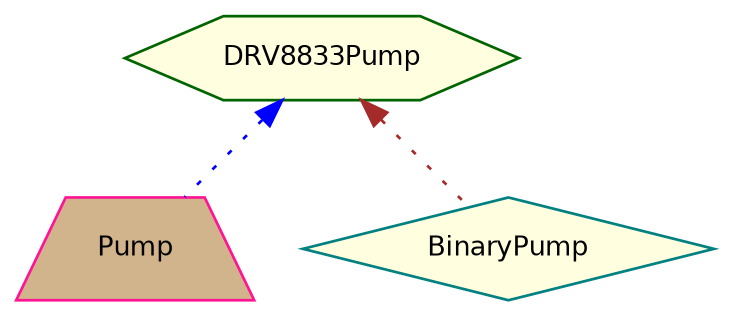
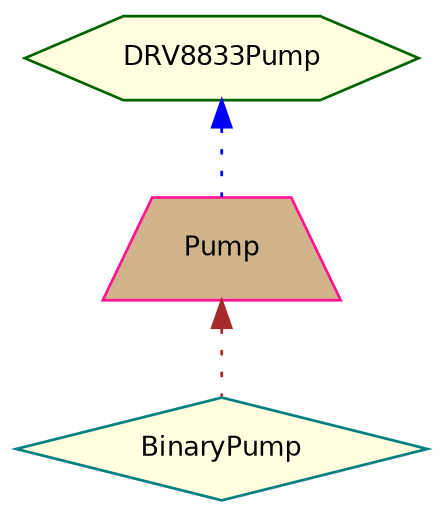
  digraph {
    rankdir=TB
    node [fillcolor=lightyellow fontname=Helvetica fontsize=10 style=filled]
    edge [dir=back fontname=Helvetica fontsize=10 labelfontname=Helvetica labelfontsize=10 style=dotted]
    n1 [color=deeppink fillcolor=tan height=0.2 label=Pump shape=trapezium width=0.4]
    n2 [color=teal height=0.2 label=BinaryPump shape=diamond width=0.4]
    n3 [color=darkgreen height=0.2 label=DRV8833Pump shape=hexagon width=0.4]
-   n3 -> n2 [color=brown]
+   n1 -> n2 [color=brown]
    n3 -> n1 [color=blue]
  }
